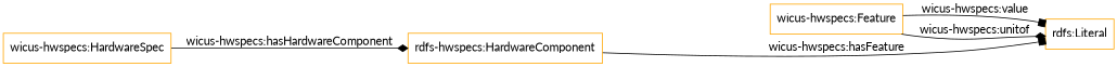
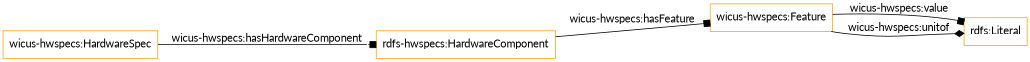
  digraph {
    fontname=Lato
    rankdir=LR
    node [color=orange fontname=Lato shape=rectangle]
    edge [arrowhead=box fontname=Lato]
    n1 [label="rdfs-hwspecs:HardwareComponent"]
    "wicus-hwspecs:HardwareSpec"
    "wicus-hwspecs:Feature"
    "rdfs:Literal"
-   n1 -> "rdfs:Literal" [label="wicus-hwspecs:hasFeature"]
-   "wicus-hwspecs:HardwareSpec" -> n1 [arrowhead=diamond label="wicus-hwspecs:hasHardwareComponent"]
+   n1 -> "wicus-hwspecs:Feature" [label="wicus-hwspecs:hasFeature"]
+   "wicus-hwspecs:HardwareSpec" -> n1 [label="wicus-hwspecs:hasHardwareComponent"]
    "wicus-hwspecs:Feature" -> "rdfs:Literal" [label="wicus-hwspecs:value"]
    "wicus-hwspecs:Feature" -> "rdfs:Literal" [arrowhead=diamond label="wicus-hwspecs:unitof"]
  }
